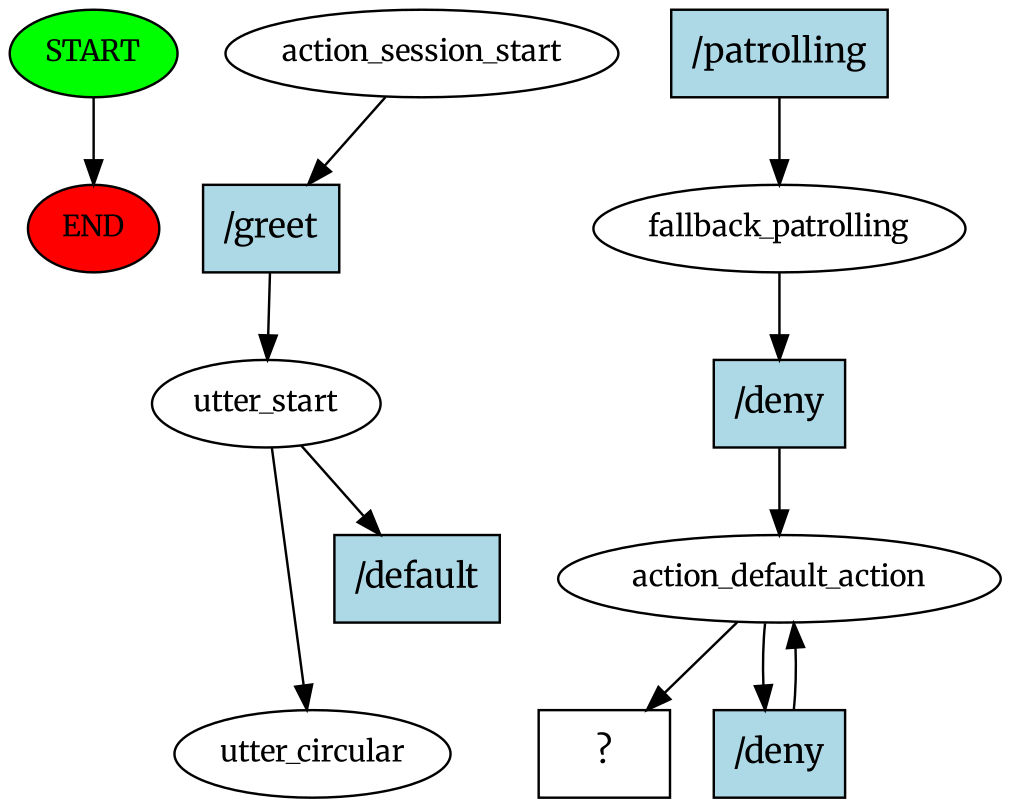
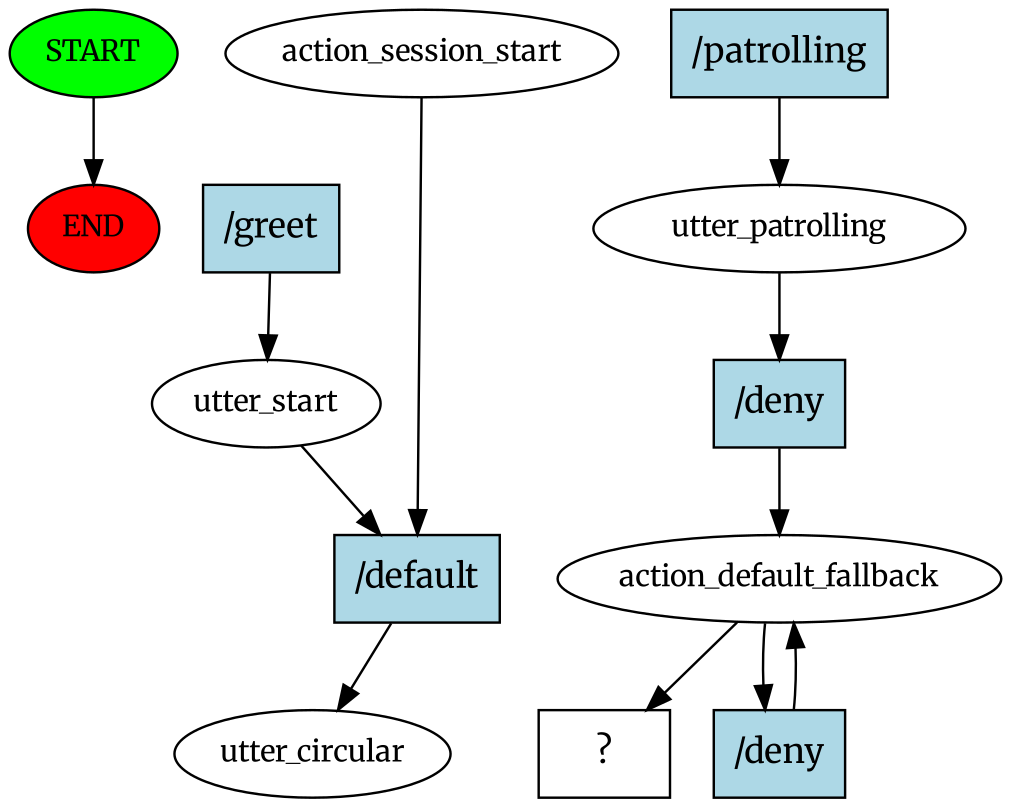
  digraph {
    fontname=Merriweather
    node [fontname=Merriweather fontsize=12 style=filled]
    edge [fontname=Merriweather]
    n1 [fillcolor=green label=START]
    n2 [fillcolor=red label=END]
    n3 [label=action_session_start style=""]
    n4 [fillcolor=lightblue label="/greet" shape=rect fontsize=""]
    n5 [label=utter_start style=""]
    n6 [fillcolor=lightblue label="/default" shape=rect fontsize=""]
    n7 [label=utter_circular style=""]
    n8 [fillcolor=lightblue label="/patrolling" shape=rect fontsize=""]
-   n9 [label=fallback_patrolling style=""]
+   n9 [label=utter_patrolling style=""]
    n10 [fillcolor=lightblue label="/deny" shape=rect fontsize=""]
-   n11 [label=action_default_action style=""]
+   n11 [label=action_default_fallback style=""]
    n12 [label="  ?  " shape=rect fontsize="" style=""]
    n13 [fillcolor=lightblue label="/deny" shape=rect fontsize=""]
    n1 -> n2
-   n3 -> n4
+   n3 -> n6
    n4 -> n5
    n5 -> n6
-   n5 -> n7
+   n6 -> n7
    n8 -> n9
    n9 -> n10
    n10 -> n11
    n11 -> n12
    n11 -> n13
    n13 -> n11
  }
